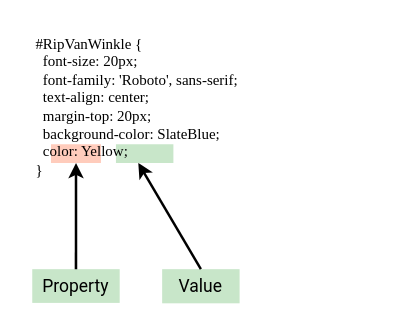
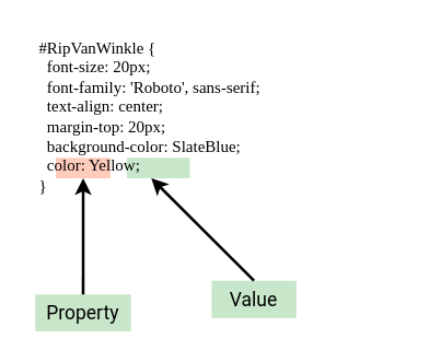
  <mxCell id="0" />
  <mxCell id="1" parent="0" />
  <mxCell id="2" value="" style="rounded=0;whiteSpace=wrap;html=1;fontFamily=Roboto;fontSource=https%3A%2F%2Ffonts.googleapis.com%2Fcss%3Ffamily%3DRoboto;fontSize=14;strokeWidth=2;fillColor=#C8E6C9;align=center;strokeColor=none;" parent="1" vertex="1"><mxGeometry x="92" y="115" width="46" height="15" as="geometry" /></mxCell>
  <mxCell id="3" value="" style="rounded=0;whiteSpace=wrap;html=1;fontFamily=Roboto;fontSource=https%3A%2F%2Ffonts.googleapis.com%2Fcss%3Ffamily%3DRoboto;fontSize=14;strokeWidth=2;fillColor=#FFCCBC;align=center;strokeColor=none;" parent="1" vertex="1"><mxGeometry x="40" y="115" width="40" height="15" as="geometry" /></mxCell>
  <mxCell id="4" value="&lt;div&gt;#RipVanWinkle {&lt;/div&gt;&lt;div&gt;&amp;nbsp; font-size: 20px;&lt;/div&gt;&lt;div&gt;&amp;nbsp; font-family: 'Roboto', sans-serif;&lt;/div&gt;&lt;div&gt;&amp;nbsp; text-align: center;&lt;/div&gt;&lt;div&gt;&amp;nbsp; margin-top: 20px;&lt;/div&gt;&lt;div&gt;&amp;nbsp; background-color: SlateBlue;&lt;/div&gt;&lt;div&gt;&amp;nbsp; color: Yellow;&lt;/div&gt;&lt;div&gt;}&lt;/div&gt;" style="rounded=1;whiteSpace=wrap;html=1;fontFamily=Roboto Mono;fontSource=https://fonts.googleapis.com/css?family=Roboto+Mono;fillColor=none;align=left;spacing=8;perimeterSpacing=0;strokeColor=none;" parent="1" vertex="1"><mxGeometry x="20" y="20" width="280" height="130" as="geometry" /></mxCell>
- <mxCell id="5" value="Value" style="rounded=0;whiteSpace=wrap;html=1;fontFamily=Roboto;fontSource=https%3A%2F%2Ffonts.googleapis.com%2Fcss%3Ffamily%3DRoboto;fontSize=14;strokeWidth=2;fillColor=#C8E6C9;align=center;strokeColor=none;" parent="1" vertex="1"><mxGeometry x="129" y="215" width="62" height="27.33" as="geometry" /></mxCell>
+ <mxCell id="5" value="Value" style="rounded=0;whiteSpace=wrap;html=1;fontFamily=Roboto;fontSource=https%3A%2F%2Ffonts.googleapis.com%2Fcss%3Ffamily%3DRoboto;fontSize=14;strokeWidth=2;fillColor=#C8E6C9;align=center;strokeColor=none;" parent="1" vertex="1"><mxGeometry x="154" y="205" width="62" height="27.33" as="geometry" /></mxCell>
  <mxCell id="6" value="Property" style="rounded=0;whiteSpace=wrap;html=1;fontFamily=Roboto;fontSource=https%3A%2F%2Ffonts.googleapis.com%2Fcss%3Ffamily%3DRoboto;fontSize=14;strokeWidth=2;fillColor=#c8e6c9;align=center;strokeColor=none;" parent="1" vertex="1"><mxGeometry x="25" y="215" width="70" height="27" as="geometry" /></mxCell>
  <mxCell id="7" value="" style="endArrow=classic;html=1;rounded=0;fontFamily=Roboto Mono;fontSource=https%3A%2F%2Ffonts.googleapis.com%2Fcss%3Ffamily%3DRoboto%2BMono;fontSize=14;strokeWidth=2;exitX=0.5;exitY=0;exitDx=0;exitDy=0;entryX=0.143;entryY=0.846;entryDx=0;entryDy=0;entryPerimeter=0;" parent="1" source="6" target="4" edge="1"><mxGeometry width="50" height="50" relative="1" as="geometry"><mxPoint x="150" y="210" as="sourcePoint" /><mxPoint x="200" y="160" as="targetPoint" /></mxGeometry></mxCell>
  <mxCell id="8" value="" style="endArrow=classic;html=1;rounded=0;fontFamily=Roboto Mono;fontSource=https%3A%2F%2Ffonts.googleapis.com%2Fcss%3Ffamily%3DRoboto%2BMono;fontSize=14;strokeWidth=2;exitX=0.5;exitY=0;exitDx=0;exitDy=0;entryX=0.321;entryY=0.846;entryDx=0;entryDy=0;entryPerimeter=0;" parent="1" source="5" target="4" edge="1"><mxGeometry width="50" height="50" relative="1" as="geometry"><mxPoint x="150" y="210" as="sourcePoint" /><mxPoint x="200" y="160" as="targetPoint" /></mxGeometry></mxCell>
